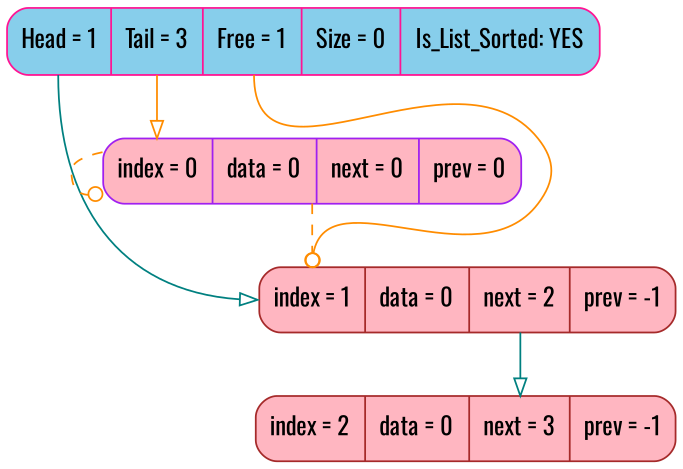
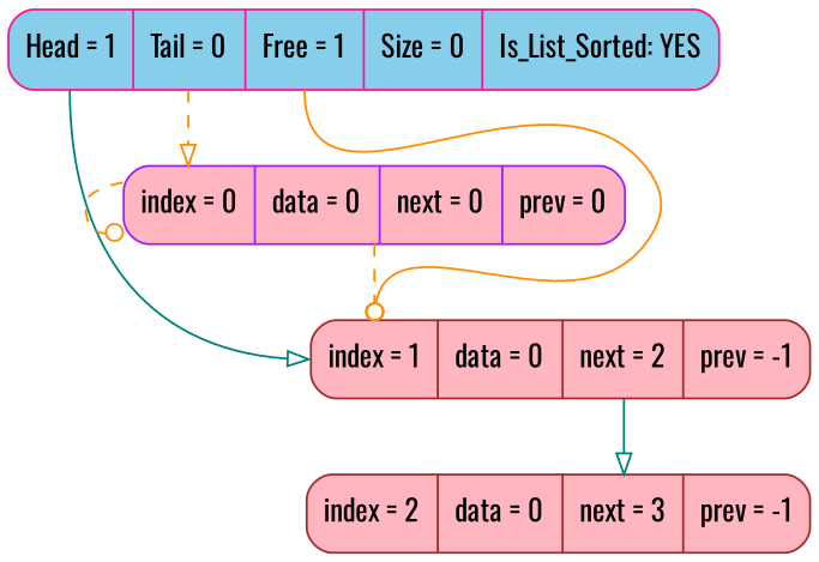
  digraph {
    fontname=Oswald
    rankdir=TB
    node [color=brown fillcolor=lightpink fontname=Oswald fontsize=14 shape=Mrecord style=filled]
    edge [arrowhead=onormal color=darkorange fontcolor=blue fontname=Oswald fontsize=12 headport=index]
-   n1 [color=deeppink fillcolor=skyblue label=" <head> Head = 1 | <tail> Tail = 3 | <free> Free = 1 | <size> Size = 0 | Is_List_Sorted: YES"]
+   n1 [color=deeppink fillcolor=skyblue label=" <head> Head = 1 | <tail> Tail = 0 | <free> Free = 1 | <size> Size = 0 | Is_List_Sorted: YES"]
    n2 [color=purple label=" <index> index = 0 | data = 0 | <next_idx> next = 0 | <prev_idx> prev = 0"]
    n3 [label=" <index> index = 1 | data = 0 | <next_idx> next = 2 | <prev_idx> prev = -1"]
    n4 [label=" <index> index = 2 | data = 0 | <next_idx> next = 3 | <prev_idx> prev = -1"]
-   n1 -> n2 [tailport=tail]
+   n1 -> n2 [tailport=tail style=dashed]
    n1 -> n3 [color=teal tailport=head]
    n1 -> n3 [arrowhead=odot tailport=free]
    n2 -> n2 [arrowhead=odot style=dashed]
    n2 -> n3 [arrowhead=odot style=dashed]
    n3 -> n4 [color=teal headport=next_idx tailport=next_idx]
  }
